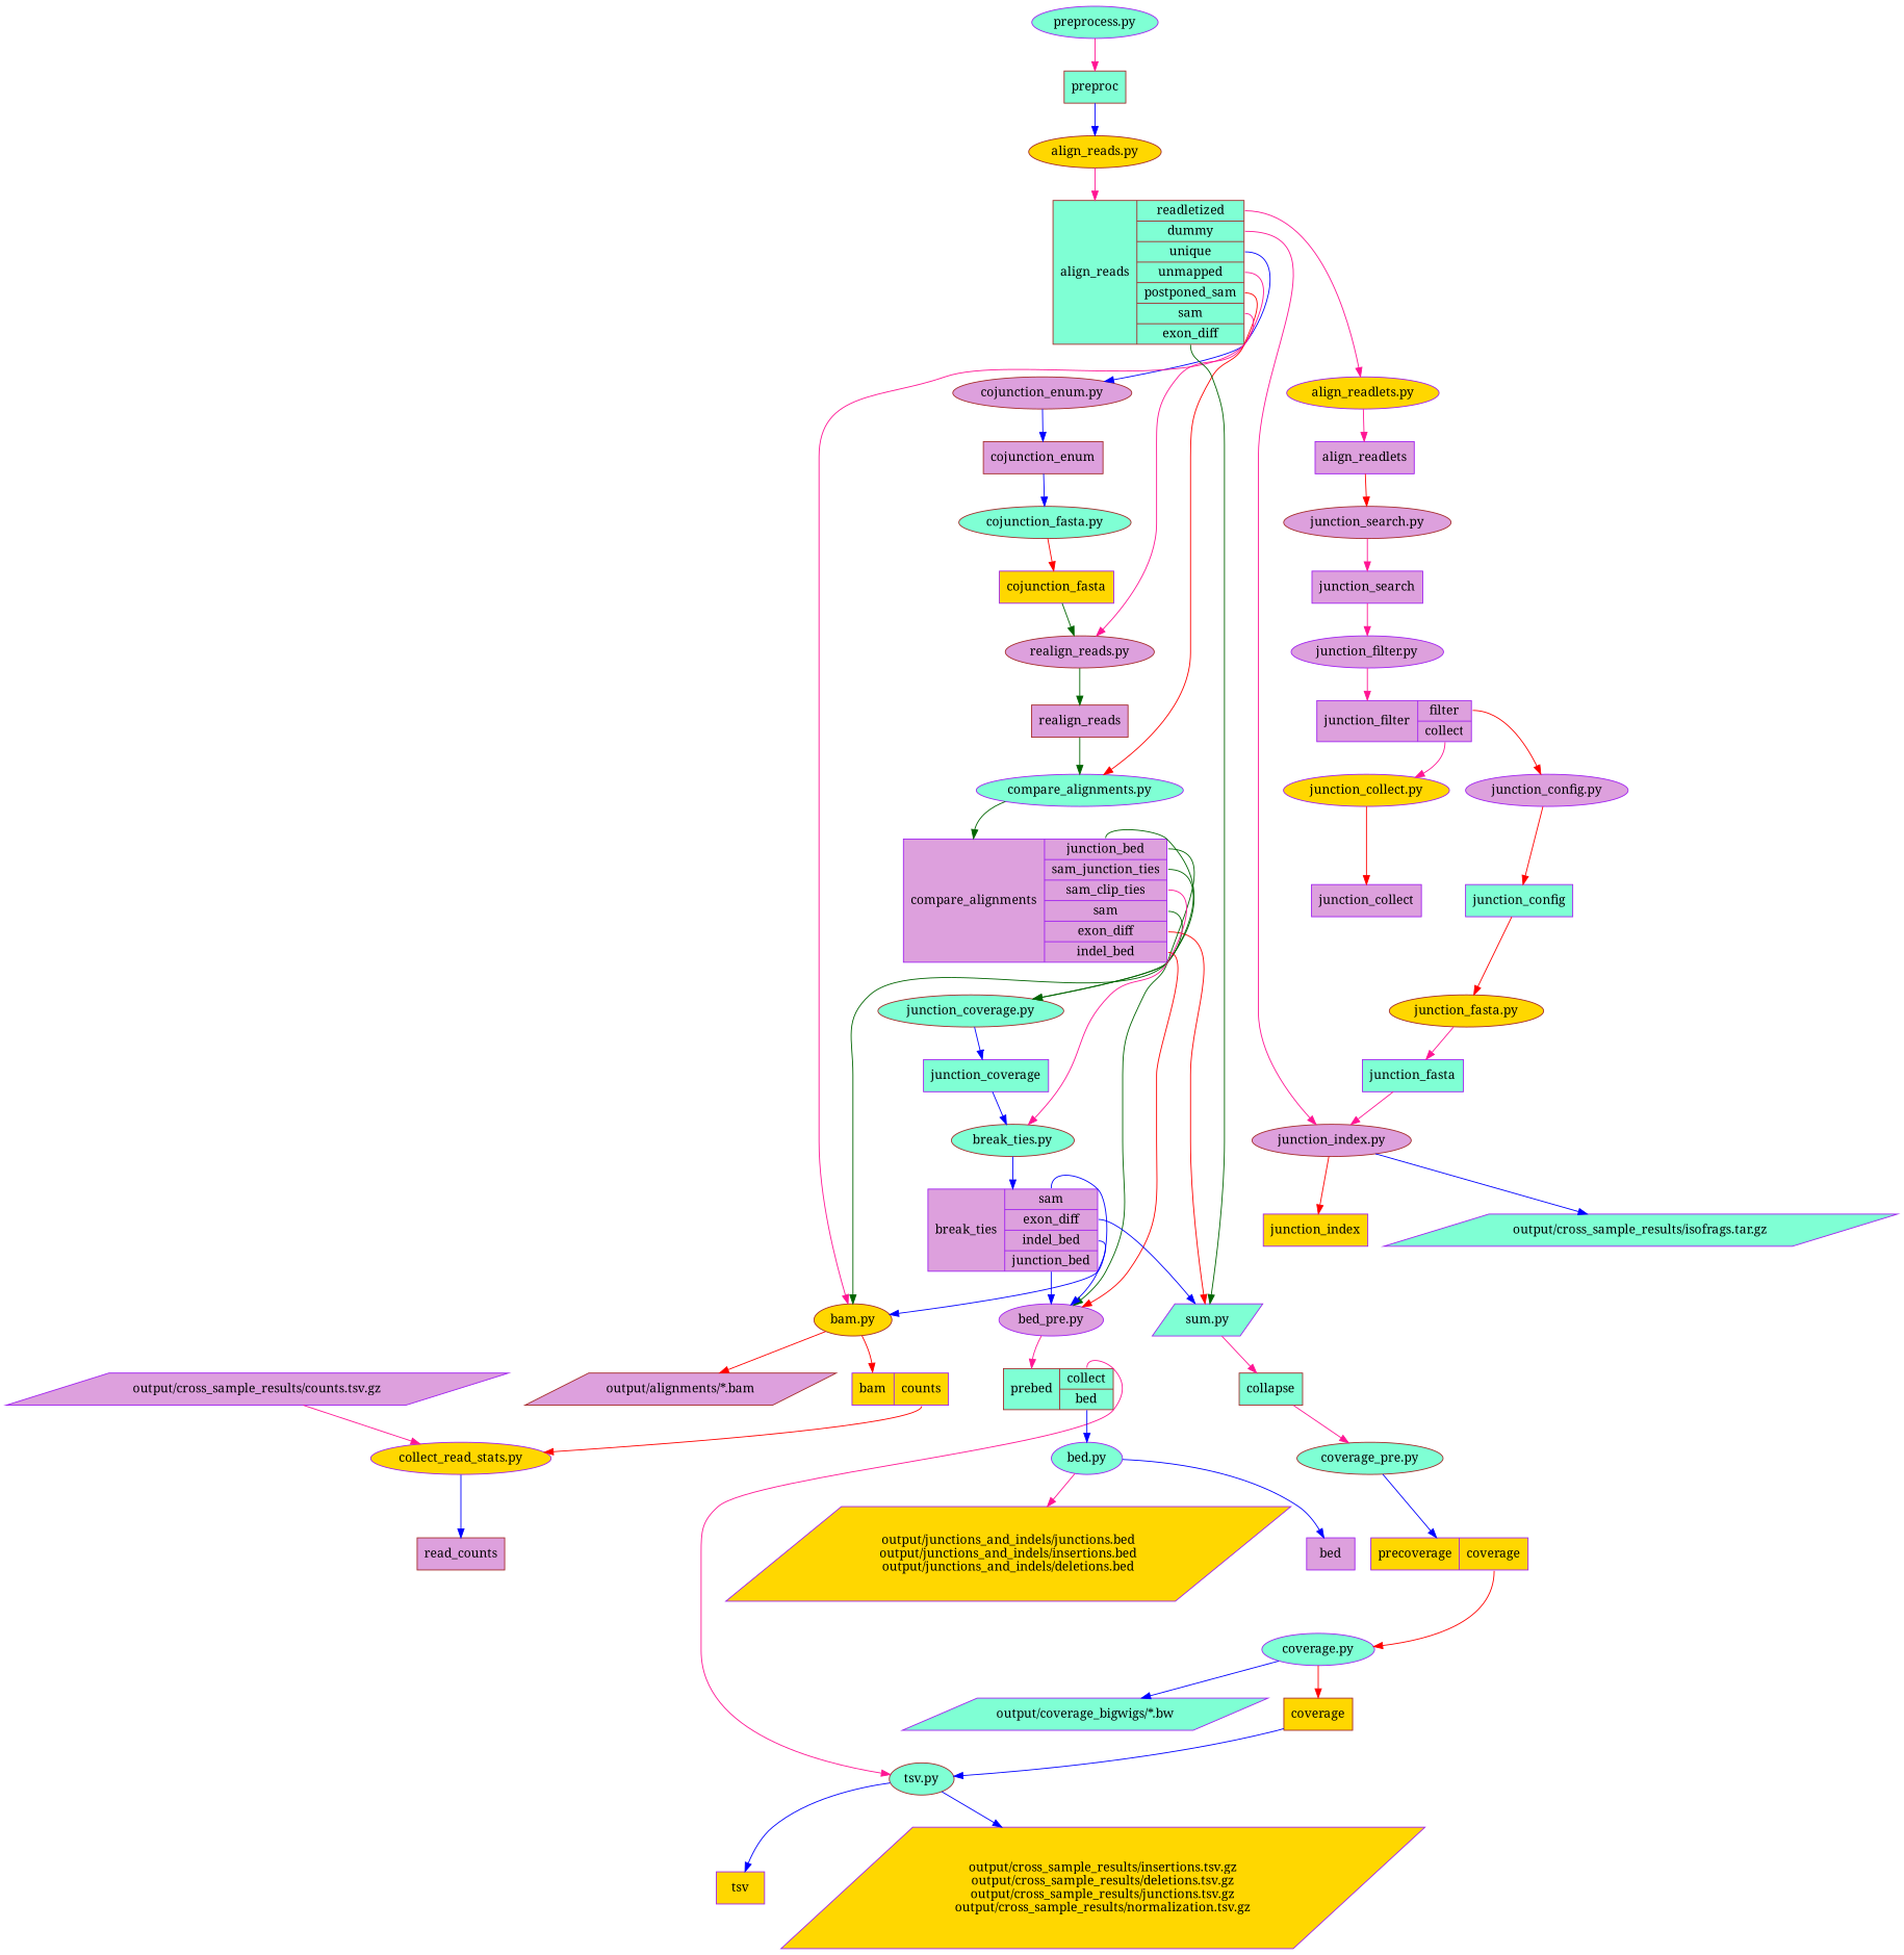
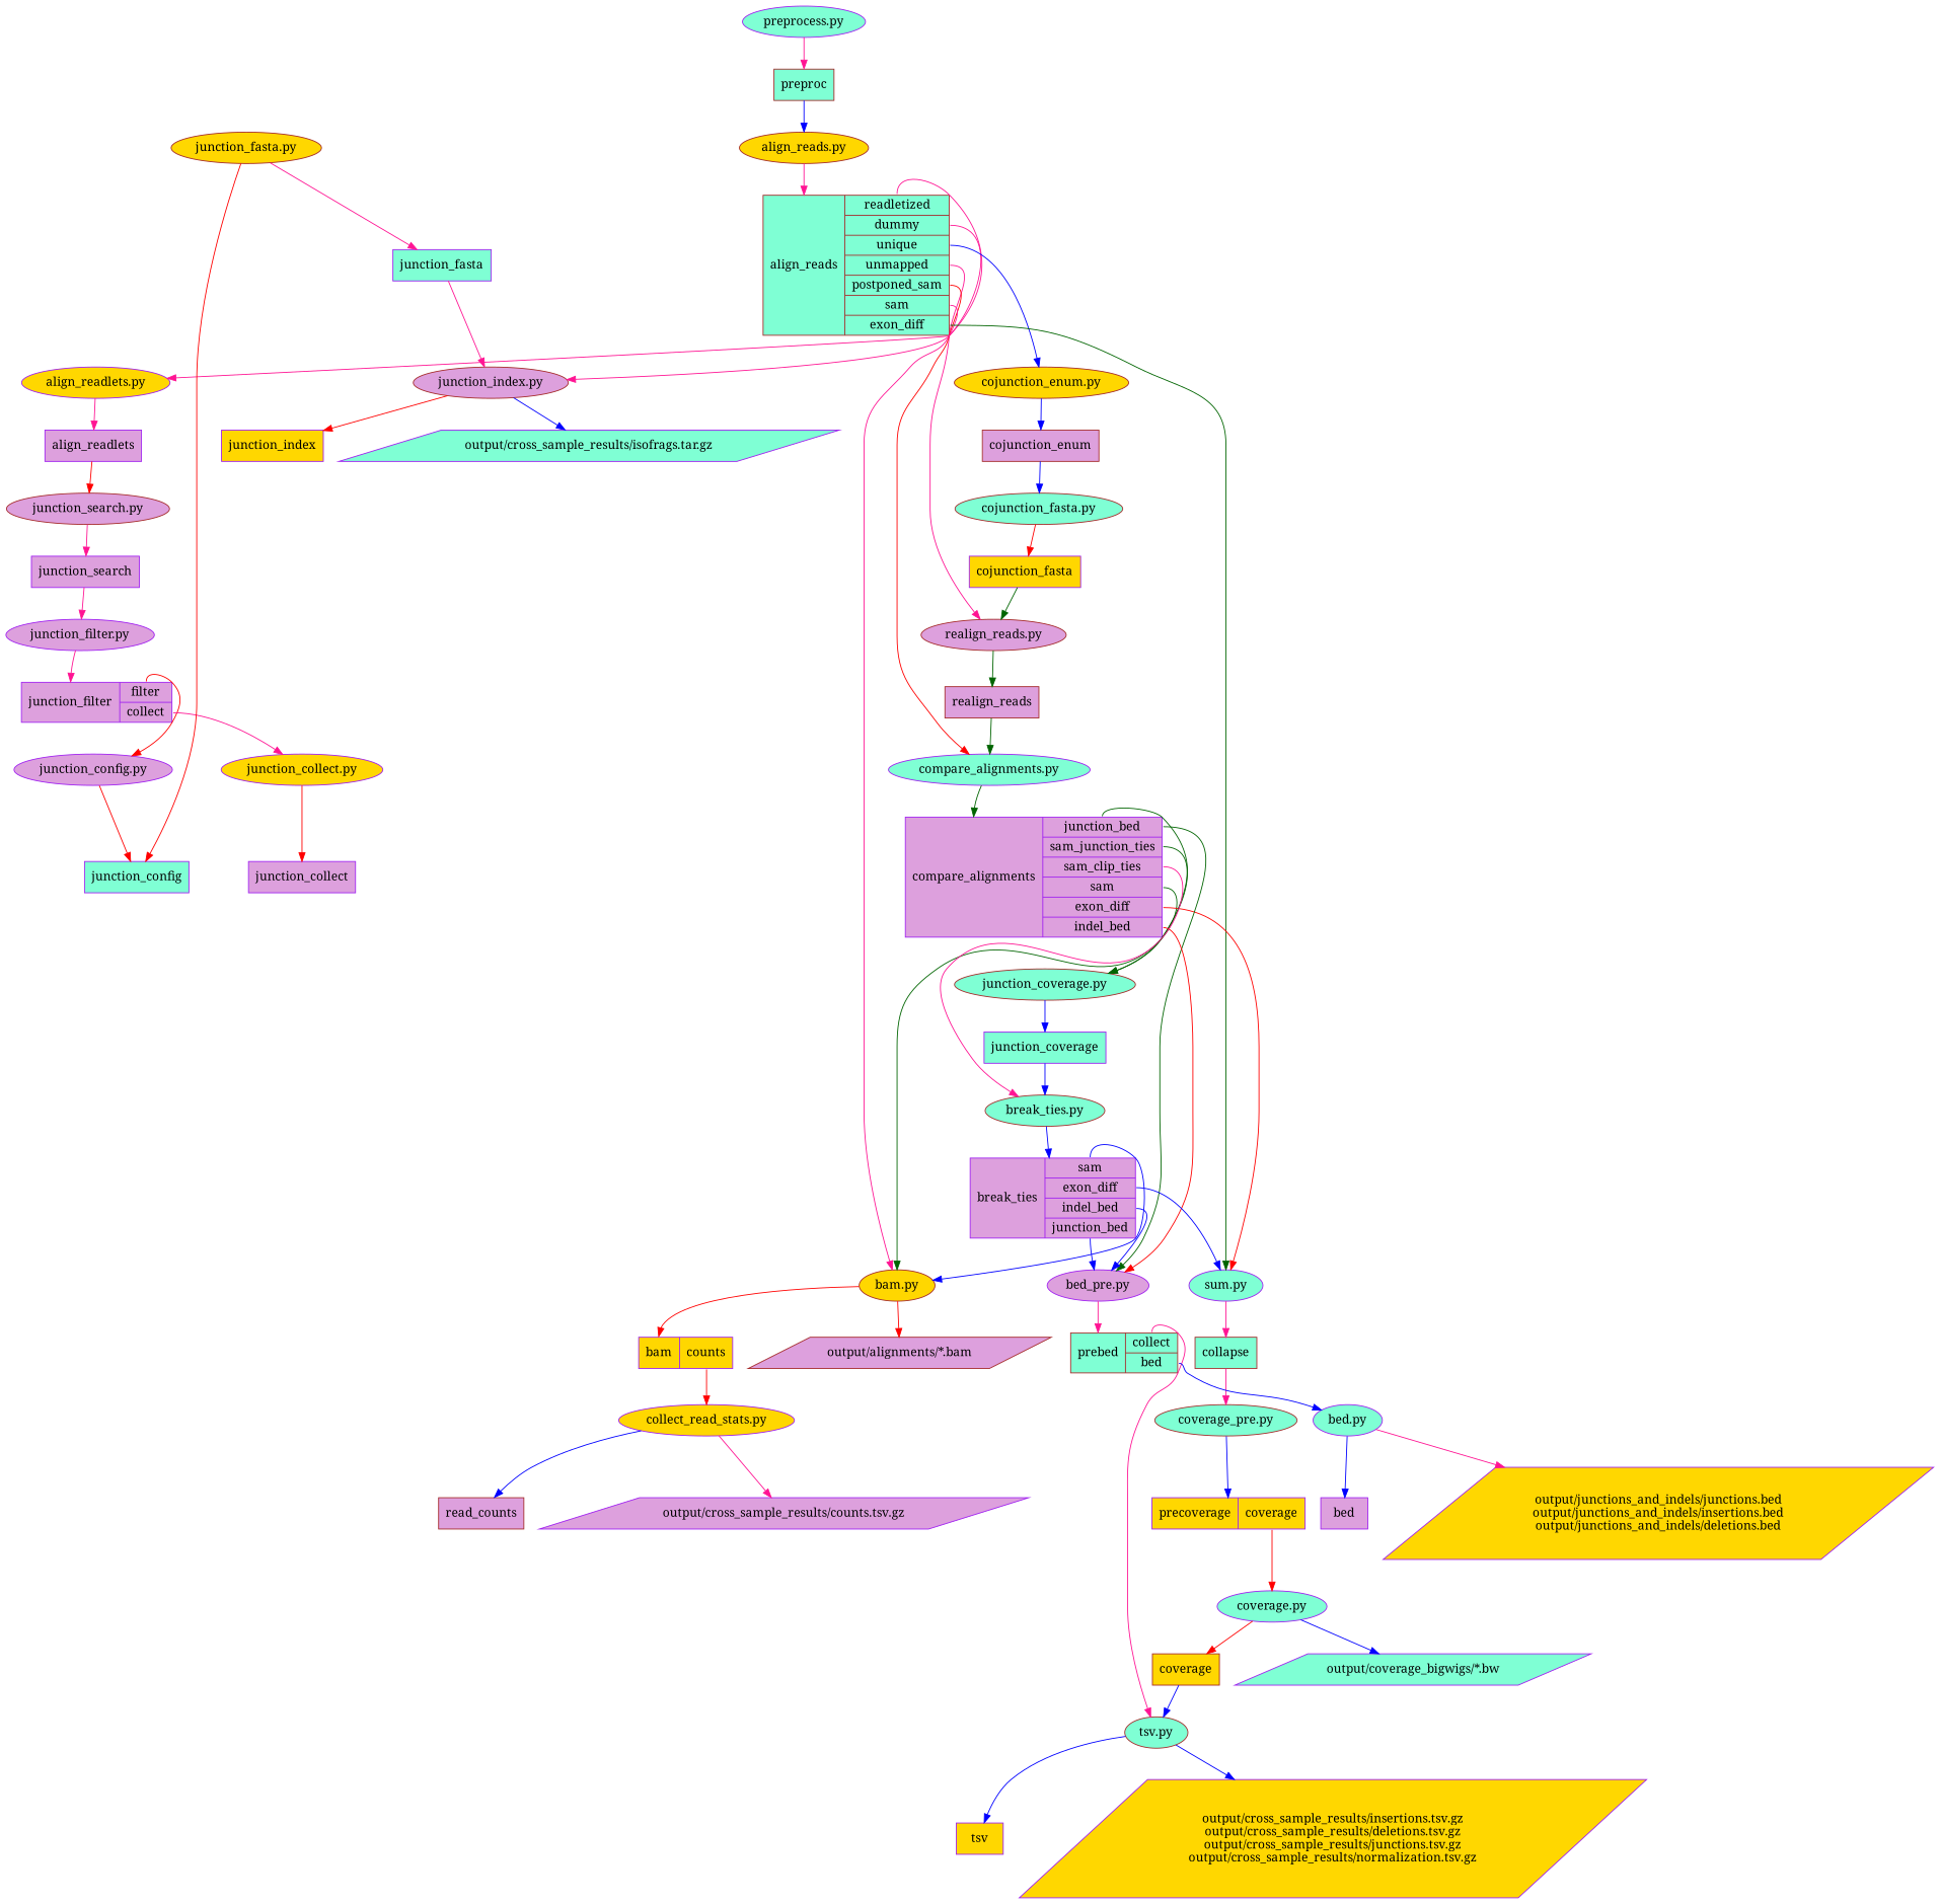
  digraph {
    fontname="Noto Serif"
    node [color=purple fillcolor=aquamarine fontname="Noto Serif" shape=record style=filled]
    edge [color=blue fontname="Noto Serif"]
    preproc [color=brown]
    "preprocess.py" [shape=oval]
    "align_reads.py" [color=brown fillcolor=gold shape=oval]
    n4 [color=brown label="<f0>align_reads | {<f1>readletized| <f2>dummy |<f3>unique |<f4>unmapped |<f5>postponed_sam |<f6>sam |<f7>exon_diff}"]
    "align_readlets.py" [fillcolor=gold shape=oval]
    "junction_index.py" [color=brown fillcolor=plum shape=oval]
-   "cojunction_enum.py" [color=brown fillcolor=plum shape=oval]
+   "cojunction_enum.py" [color=brown fillcolor=gold shape=oval]
    "realign_reads.py" [color=brown fillcolor=plum shape=oval]
    "compare_alignments.py" [shape=oval]
    "bam.py" [color=brown fillcolor=gold shape=oval]
-   "sum.py" [shape=parallelogram]
+   "sum.py" [shape=oval]
    n12 [fillcolor=plum label=align_readlets]
    n13 [fillcolor=gold label=junction_index]
    n14 [label="output/cross_sample_results/isofrags.tar.gz" shape=parallelogram]
    n15 [color=brown fillcolor=plum label=cojunction_enum]
    n16 [color=brown fillcolor=plum label=realign_reads]
    n17 [fillcolor=plum label="<f0>compare_alignments | {<f1>junction_bed| <f2>sam_junction_ties |<f3>sam_clip_ties |<f4>sam |<f5>exon_diff |<f6>indel_bed}"]
    n18 [fillcolor=gold label="<f0>bam | {<f1>counts}"]
    n19 [color=brown fillcolor=plum label="output/alignments/*.bam" shape=parallelogram]
    n20 [color=brown label=collapse]
    "junction_search.py" [color=brown fillcolor=plum shape=oval]
    "cojunction_fasta.py" [color=brown shape=oval]
    "junction_coverage.py" [color=brown shape=oval]
    "bed_pre.py" [fillcolor=plum shape=oval]
    "break_ties.py" [color=brown shape=oval]
    "collect_read_stats.py" [fillcolor=gold shape=oval]
    "coverage_pre.py" [color=brown shape=oval]
    n28 [fillcolor=plum label=junction_search]
    "junction_filter.py" [fillcolor=plum shape=oval]
    n30 [fillcolor=plum label="<f0>junction_filter | {<f1>filter |<f2>collect}"]
    "junction_config.py" [fillcolor=plum shape=oval]
    "junction_collect.py" [fillcolor=gold shape=oval]
    n33 [label=junction_config]
    n34 [fillcolor=plum label=junction_collect]
    "junction_fasta.py" [color=brown fillcolor=gold shape=oval]
    n36 [label=junction_fasta]
    n37 [fillcolor=gold label=cojunction_fasta]
    n38 [label=junction_coverage]
    n39 [color=brown label="<f0>prebed | {<f1>collect |<f2>bed}"]
    n40 [fillcolor=plum label="<f0>break_ties | {<f1>sam |<f2>exon_diff |<f3>indel_bed |<f4>junction_bed}"]
    "tsv.py" [color=brown shape=oval]
    "bed.py" [shape=oval]
    n43 [color=brown fillcolor=plum label=read_counts]
    n44 [fillcolor=plum label="output/cross_sample_results/counts.tsv.gz" shape=parallelogram]
    n45 [fillcolor=gold label="<f0>precoverage | {<f1>coverage}"]
    "coverage.py" [shape=oval]
    n47 [color=brown fillcolor=gold label=coverage]
    n48 [label="output/coverage_bigwigs/*.bw" shape=parallelogram]
    n49 [fillcolor=gold label=tsv]
    n50 [fillcolor=gold label="output/cross_sample_results/insertions.tsv.gz\noutput/cross_sample_results/deletions.tsv.gz\noutput/cross_sample_results/junctions.tsv.gz\noutput/cross_sample_results/normalization.tsv.gz" shape=parallelogram]
    n51 [fillcolor=plum label=bed]
    n52 [fillcolor=gold label="output/junctions_and_indels/junctions.bed\noutput/junctions_and_indels/insertions.bed\noutput/junctions_and_indels/deletions.bed" shape=parallelogram]
    preproc -> "align_reads.py"
    "preprocess.py" -> preproc [color=deeppink]
    "align_reads.py" -> n4 [color=deeppink headport=f0]
    n4 -> "align_readlets.py" [color=deeppink tailport=f1]
    n4 -> "junction_index.py" [color=deeppink tailport=f2]
    n4 -> "cojunction_enum.py" [tailport=f3]
    n4 -> "realign_reads.py" [color=deeppink tailport=f4]
    n4 -> "compare_alignments.py" [color=red tailport=f5]
    n4 -> "bam.py" [color=deeppink tailport=f6]
    n4 -> "sum.py" [color=darkgreen tailport=f7]
    "align_readlets.py" -> n12 [color=deeppink]
    "junction_index.py" -> n13 [color=red]
    "junction_index.py" -> n14
    "cojunction_enum.py" -> n15
    "realign_reads.py" -> n16 [color=darkgreen]
    "compare_alignments.py" -> n17 [color=darkgreen headport=f0]
    "bam.py" -> n18 [color=red headport=f0]
    "bam.py" -> n19 [color=red]
    "sum.py" -> n20 [color=deeppink]
    n12 -> "junction_search.py" [color=red]
    n15 -> "cojunction_fasta.py"
    n16 -> "compare_alignments.py" [color=darkgreen]
    n17 -> "bam.py" [color=darkgreen tailport=f4]
    n17 -> "sum.py" [color=red tailport=f5]
    n17 -> "junction_coverage.py" [color=darkgreen tailport=f1]
    n17 -> "junction_coverage.py" [color=darkgreen tailport=f2]
    n17 -> "bed_pre.py" [color=darkgreen tailport=f1]
    n17 -> "bed_pre.py" [color=red tailport=f6]
    n17 -> "break_ties.py" [color=deeppink tailport=f3]
    n18 -> "collect_read_stats.py" [color=red tailport=f1]
    n20 -> "coverage_pre.py" [color=deeppink]
    "junction_search.py" -> n28 [color=deeppink]
    "cojunction_fasta.py" -> n37 [color=red]
    "junction_coverage.py" -> n38
    "bed_pre.py" -> n39 [color=deeppink headport=f0]
    "break_ties.py" -> n40
    "collect_read_stats.py" -> n43
-   n44 -> "collect_read_stats.py" [color=deeppink]
+   "collect_read_stats.py" -> n44 [color=deeppink]
    "coverage_pre.py" -> n45
    n28 -> "junction_filter.py" [color=deeppink]
    "junction_filter.py" -> n30 [color=deeppink headport=f0]
    n30 -> "junction_config.py" [color=red tailport=f1]
    n30 -> "junction_collect.py" [color=deeppink tailport=f2]
    "junction_config.py" -> n33 [color=red]
    "junction_collect.py" -> n34 [color=red]
-   n33 -> "junction_fasta.py" [color=red]
+   "junction_fasta.py" -> n33 [color=red]
    "junction_fasta.py" -> n36 [color=deeppink]
    n36 -> "junction_index.py" [color=deeppink]
    n37 -> "realign_reads.py" [color=darkgreen]
    n38 -> "break_ties.py"
    n39 -> "tsv.py" [color=deeppink tailport=f1]
    n39 -> "bed.py" [tailport=f2]
    n40 -> "bam.py" [tailport=f1]
    n40 -> "sum.py" [tailport=f2]
    n40 -> "bed_pre.py" [tailport=f3]
    n40 -> "bed_pre.py" [tailport=f4]
    "tsv.py" -> n49
    "tsv.py" -> n50
    "bed.py" -> n51
    "bed.py" -> n52 [color=deeppink]
    n45 -> "coverage.py" [color=red tailport=f1]
    "coverage.py" -> n47 [color=red]
    "coverage.py" -> n48
    n47 -> "tsv.py"
  }
